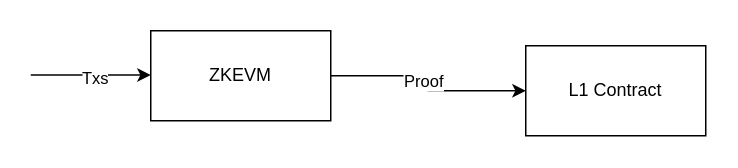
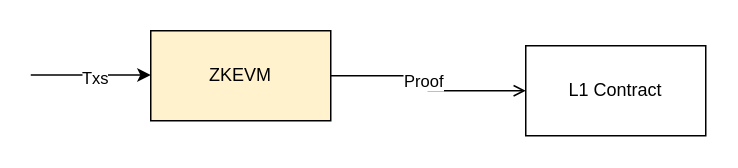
  <mxCell id="0" />
  <mxCell id="1" parent="0" />
- <mxCell id="2" style="edgeStyle=orthogonalEdgeStyle;rounded=0;orthogonalLoop=1;jettySize=auto;html=1;exitX=1;exitY=0.5;exitDx=0;exitDy=0;entryX=0;entryY=0.5;entryDx=0;entryDy=0;" edge="1" parent="1" source="4" target="7"><mxGeometry relative="1" as="geometry"><mxPoint x="300" y="50" as="targetPoint" /></mxGeometry></mxCell>
+ <mxCell id="2" style="edgeStyle=orthogonalEdgeStyle;rounded=0;orthogonalLoop=1;jettySize=auto;html=1;exitX=1;exitY=0.5;exitDx=0;exitDy=0;entryX=0;entryY=0.5;entryDx=0;entryDy=0;endArrow=open;" edge="1" parent="1" source="4" target="7"><mxGeometry relative="1" as="geometry"><mxPoint x="300" y="50" as="targetPoint" /></mxGeometry></mxCell>
  <mxCell id="3" value="Proof" style="edgeLabel;html=1;align=center;verticalAlign=middle;resizable=0;points=[];" vertex="1" connectable="0" parent="2"><mxGeometry x="-0.133" y="-3" relative="1" as="geometry"><mxPoint as="offset" /></mxGeometry></mxCell>
- <mxCell id="4" value="ZKEVM" style="rounded=0;whiteSpace=wrap;html=1;" vertex="1" parent="1"><mxGeometry x="100" y="20" width="120" height="60" as="geometry" /></mxCell>
+ <mxCell id="4" value="ZKEVM" style="rounded=0;whiteSpace=wrap;html=1;fillColor=#fff2cc;" vertex="1" parent="1"><mxGeometry x="100" y="20" width="120" height="60" as="geometry" /></mxCell>
  <mxCell id="5" style="edgeStyle=orthogonalEdgeStyle;rounded=0;orthogonalLoop=1;jettySize=auto;html=1;exitX=1;exitY=0.5;exitDx=0;exitDy=0;" edge="1" parent="1"><mxGeometry relative="1" as="geometry"><mxPoint x="100" y="49.5" as="targetPoint" /><mxPoint x="20" y="49.5" as="sourcePoint" /></mxGeometry></mxCell>
  <mxCell id="6" value="Txs" style="edgeLabel;html=1;align=center;verticalAlign=middle;resizable=0;points=[];" vertex="1" connectable="0" parent="5"><mxGeometry x="0.048" y="-2" relative="1" as="geometry"><mxPoint as="offset" /></mxGeometry></mxCell>
  <mxCell id="7" value="L1 Contract" style="rounded=0;whiteSpace=wrap;html=1;" vertex="1" parent="1"><mxGeometry x="350" y="30" width="120" height="60" as="geometry" /></mxCell>
